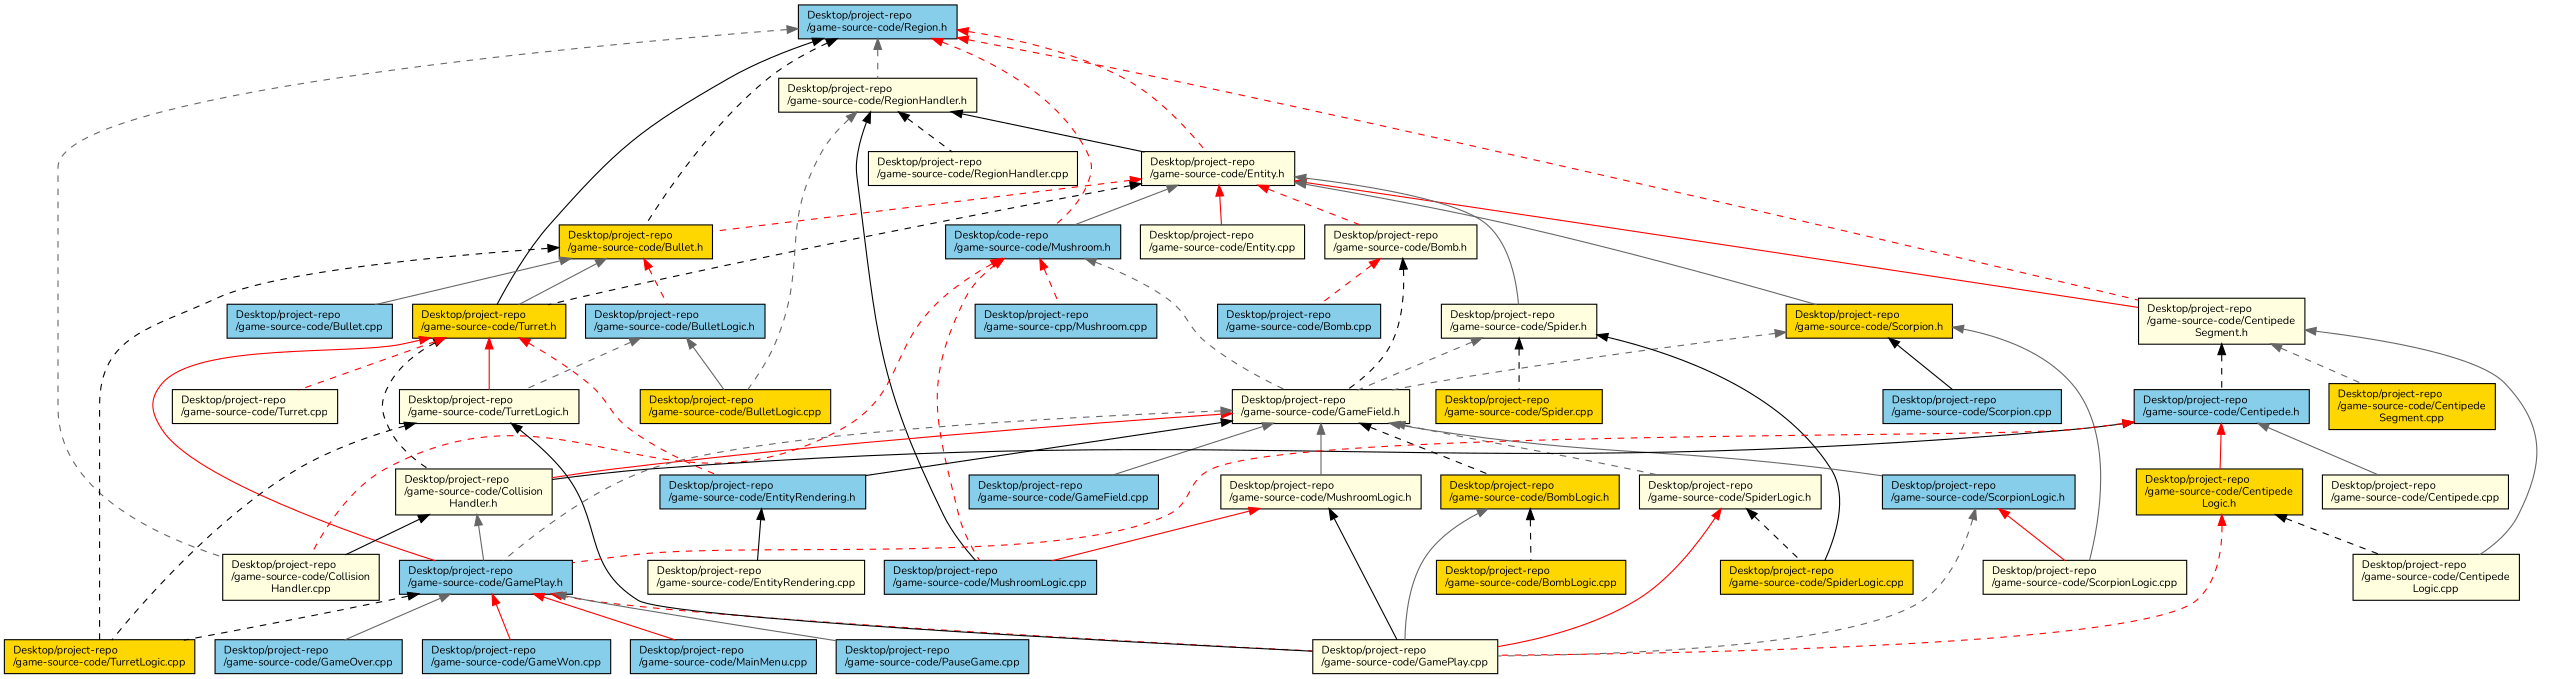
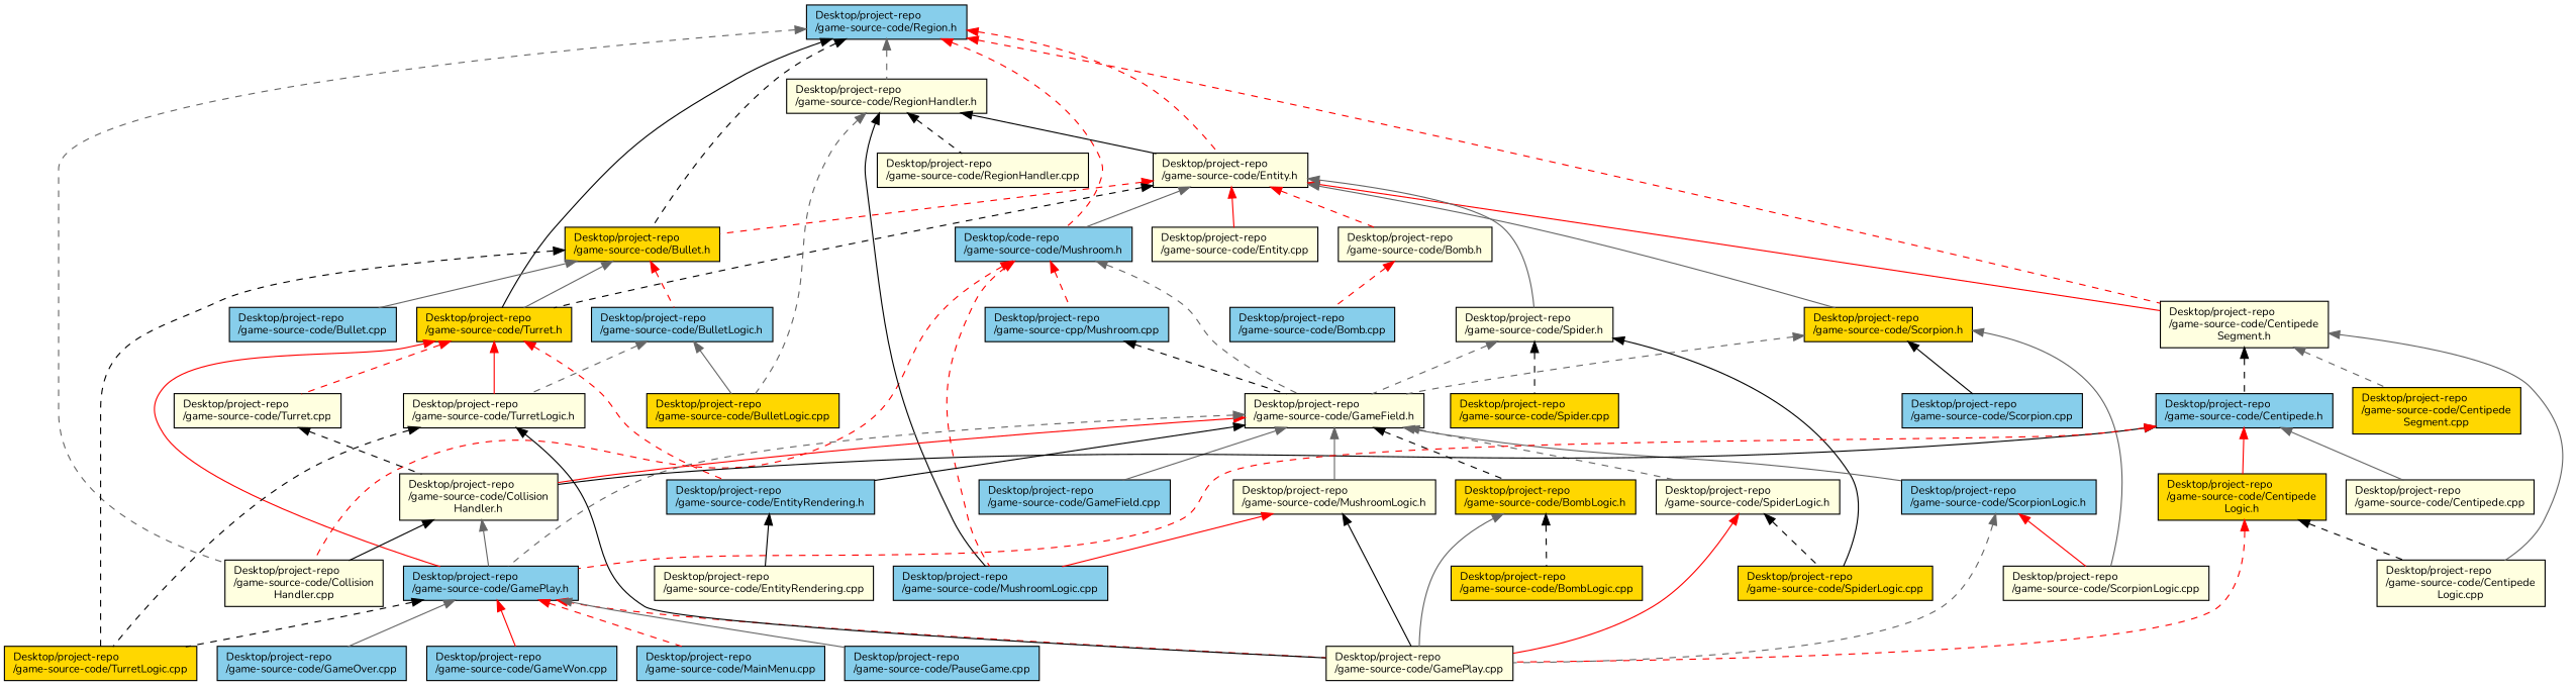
  digraph {
    fontname=Nunito
    node [color=black fillcolor=lightyellow fontname=Nunito fontsize=10 shape=record style=filled]
    edge [color=gray40 dir=back fontname=Nunito fontsize=10 labelfontname=Helvetica labelfontsize=10 style=dashed]
    n1 [fillcolor=skyblue fontcolor=black height=0.2 label="Desktop/project-repo\l/game-source-code/Region.h" width=0.4]
    n2 [height=0.2 label="Desktop/project-repo\l/game-source-code/Entity.h" width=0.4]
    n3 [height=0.2 label="Desktop/project-repo\l/game-source-code/Collision\lHandler.cpp" width=0.4]
    n4 [fillcolor=skyblue height=0.2 label="Desktop/code-repo\l/game-source-code/Mushroom.h" width=0.4]
    n5 [fillcolor=gold height=0.2 label="Desktop/project-repo\l/game-source-code/Bullet.h" width=0.4]
    n6 [fillcolor=gold height=0.2 label="Desktop/project-repo\l/game-source-code/Turret.h" width=0.4]
    n7 [height=0.2 label="Desktop/project-repo\l/game-source-code/Centipede\lSegment.h" width=0.4]
    n8 [height=0.2 label="Desktop/project-repo\l/game-source-code/RegionHandler.h" width=0.4]
    n9 [height=0.2 label="Desktop/project-repo\l/game-source-code/Bomb.h" width=0.4]
    n10 [fillcolor=gold height=0.2 label="Desktop/project-repo\l/game-source-code/Scorpion.h" width=0.4]
    n11 [height=0.2 label="Desktop/project-repo\l/game-source-code/Spider.h" width=0.4]
    n12 [height=0.2 label="Desktop/project-repo\l/game-source-code/Entity.cpp" width=0.4]
    n13 [height=0.2 label="Desktop/project-repo\l/game-source-code/GameField.h" width=0.4]
    n14 [fillcolor=skyblue height=0.2 label="Desktop/project-repo\l/game-source-code/MushroomLogic.cpp" width=0.4]
    n15 [fillcolor=skyblue height=0.2 label="Desktop/project-repo\l/game-source-cpp/Mushroom.cpp" width=0.4]
    n16 [fillcolor=gold height=0.2 label="Desktop/project-repo\l/game-source-code/TurretLogic.cpp" width=0.4]
    n17 [fillcolor=skyblue height=0.2 label="Desktop/project-repo\l/game-source-code/Bullet.cpp" width=0.4]
    n18 [fillcolor=skyblue height=0.2 label="Desktop/project-repo\l/game-source-code/BulletLogic.h" width=0.4]
    n19 [height=0.2 label="Desktop/project-repo\l/game-source-code/Collision\lHandler.h" width=0.4]
    n20 [fillcolor=skyblue height=0.2 label="Desktop/project-repo\l/game-source-code/GamePlay.h" width=0.4]
    n21 [fillcolor=skyblue height=0.2 label="Desktop/project-repo\l/game-source-code/EntityRendering.h" width=0.4]
    n22 [height=0.2 label="Desktop/project-repo\l/game-source-code/TurretLogic.h" width=0.4]
    n23 [height=0.2 label="Desktop/project-repo\l/game-source-code/Turret.cpp" width=0.4]
    n24 [fillcolor=skyblue height=0.2 label="Desktop/project-repo\l/game-source-code/Centipede.h" width=0.4]
    n25 [height=0.2 label="Desktop/project-repo\l/game-source-code/Centipede\lLogic.cpp" width=0.4]
    n26 [fillcolor=gold height=0.2 label="Desktop/project-repo\l/game-source-code/Centipede\lSegment.cpp" width=0.4]
    n27 [fillcolor=gold height=0.2 label="Desktop/project-repo\l/game-source-code/BulletLogic.cpp" width=0.4]
    n28 [height=0.2 label="Desktop/project-repo\l/game-source-code/RegionHandler.cpp" width=0.4]
    n29 [fillcolor=skyblue height=0.2 label="Desktop/project-repo\l/game-source-code/Bomb.cpp" width=0.4]
    n30 [height=0.2 label="Desktop/project-repo\l/game-source-code/ScorpionLogic.cpp" width=0.4]
    n31 [fillcolor=skyblue height=0.2 label="Desktop/project-repo\l/game-source-code/Scorpion.cpp" width=0.4]
    n32 [fillcolor=gold height=0.2 label="Desktop/project-repo\l/game-source-code/SpiderLogic.cpp" width=0.4]
    n33 [fillcolor=gold height=0.2 label="Desktop/project-repo\l/game-source-code/Spider.cpp" width=0.4]
    n34 [fillcolor=gold height=0.2 label="Desktop/project-repo\l/game-source-code/BombLogic.h" width=0.4]
    n35 [fillcolor=skyblue height=0.2 label="Desktop/project-repo\l/game-source-code/GameField.cpp" width=0.4]
    n36 [height=0.2 label="Desktop/project-repo\l/game-source-code/MushroomLogic.h" width=0.4]
    n37 [fillcolor=skyblue height=0.2 label="Desktop/project-repo\l/game-source-code/ScorpionLogic.h" width=0.4]
    n38 [height=0.2 label="Desktop/project-repo\l/game-source-code/SpiderLogic.h" width=0.4]
    n39 [fillcolor=gold height=0.2 label="Desktop/project-repo\l/game-source-code/BombLogic.cpp" width=0.4]
    n40 [height=0.2 label="Desktop/project-repo\l/game-source-code/GamePlay.cpp" width=0.4]
    n41 [fillcolor=skyblue height=0.2 label="Desktop/project-repo\l/game-source-code/GameOver.cpp" width=0.4]
    n42 [fillcolor=skyblue height=0.2 label="Desktop/project-repo\l/game-source-code/GameWon.cpp" width=0.4]
    n43 [fillcolor=skyblue height=0.2 label="Desktop/project-repo\l/game-source-code/MainMenu.cpp" width=0.4]
    n44 [fillcolor=skyblue height=0.2 label="Desktop/project-repo\l/game-source-code/PauseGame.cpp" width=0.4]
    n45 [height=0.2 label="Desktop/project-repo\l/game-source-code/EntityRendering.cpp" width=0.4]
    n46 [height=0.2 label="Desktop/project-repo\l/game-source-code/Centipede.cpp" width=0.4]
    n47 [fillcolor=gold height=0.2 label="Desktop/project-repo\l/game-source-code/Centipede\lLogic.h" width=0.4]
    n1 -> n2 [color=red]
    n1 -> n3
    n1 -> n4 [color=red]
    n1 -> n5 [color=black]
    n1 -> n6 [color=black style=solid]
    n1 -> n7 [color=red]
    n1 -> n8
    n2 -> n4 [style=solid]
    n2 -> n5 [color=red]
    n2 -> n6 [color=black]
    n2 -> n7 [color=red style=solid]
    n2 -> n9 [color=red]
    n2 -> n10 [style=solid]
    n2 -> n11 [style=solid]
    n2 -> n12 [color=red style=solid]
    n4 -> n3 [color=red]
    n4 -> n13
    n4 -> n14 [color=red]
    n4 -> n15 [color=red]
    n5 -> n6 [style=solid]
    n5 -> n16 [color=black]
    n5 -> n17 [style=solid]
    n5 -> n18 [color=red]
-   n6 -> n19 [color=black]
+   n23 -> n19 [color=black]
    n6 -> n20 [color=red style=solid]
    n6 -> n21 [color=red]
    n6 -> n22 [color=red style=solid]
    n6 -> n23 [color=red]
    n7 -> n24 [color=black]
    n7 -> n25 [style=solid]
    n7 -> n26
    n8 -> n2 [color=black style=solid]
    n8 -> n14 [color=black style=solid]
    n8 -> n27
    n8 -> n28 [color=black]
-   n9 -> n13 [color=black]
+   n15 -> n13 [color=black]
    n9 -> n29 [color=red]
    n10 -> n13
    n10 -> n30 [style=solid]
    n10 -> n31 [color=black style=solid]
    n11 -> n13
    n11 -> n32 [color=black style=solid]
    n11 -> n33 [color=black]
    n13 -> n19 [color=red style=solid]
    n13 -> n20
    n13 -> n21 [color=black style=solid]
    n13 -> n34 [color=black]
    n13 -> n35 [style=solid]
    n13 -> n36 [style=solid]
    n13 -> n37 [style=solid]
    n13 -> n38
    n18 -> n22
    n18 -> n27 [style=solid]
    n19 -> n3 [color=black style=solid]
    n19 -> n20 [style=solid]
    n20 -> n16 [color=black]
    n20 -> n40 [color=red]
    n20 -> n41 [style=solid]
    n20 -> n42 [color=red style=solid]
-   n20 -> n43 [color=red style=solid]
+   n20 -> n43 [color=red]
    n20 -> n44 [style=solid]
    n21 -> n45 [color=black style=solid]
    n22 -> n16 [color=black]
    n22 -> n40 [color=black style=solid]
    n24 -> n19 [color=black style=solid]
    n24 -> n20 [color=red]
    n24 -> n46 [style=solid]
    n24 -> n47 [color=red style=solid]
    n34 -> n39 [color=black]
    n34 -> n40 [style=solid]
    n36 -> n14 [color=red style=solid]
    n36 -> n40 [color=black style=solid]
    n37 -> n30 [color=red style=solid]
    n37 -> n40
    n38 -> n32 [color=black]
    n38 -> n40 [color=red style=solid]
    n47 -> n25 [color=black]
    n47 -> n40 [color=red]
  }
